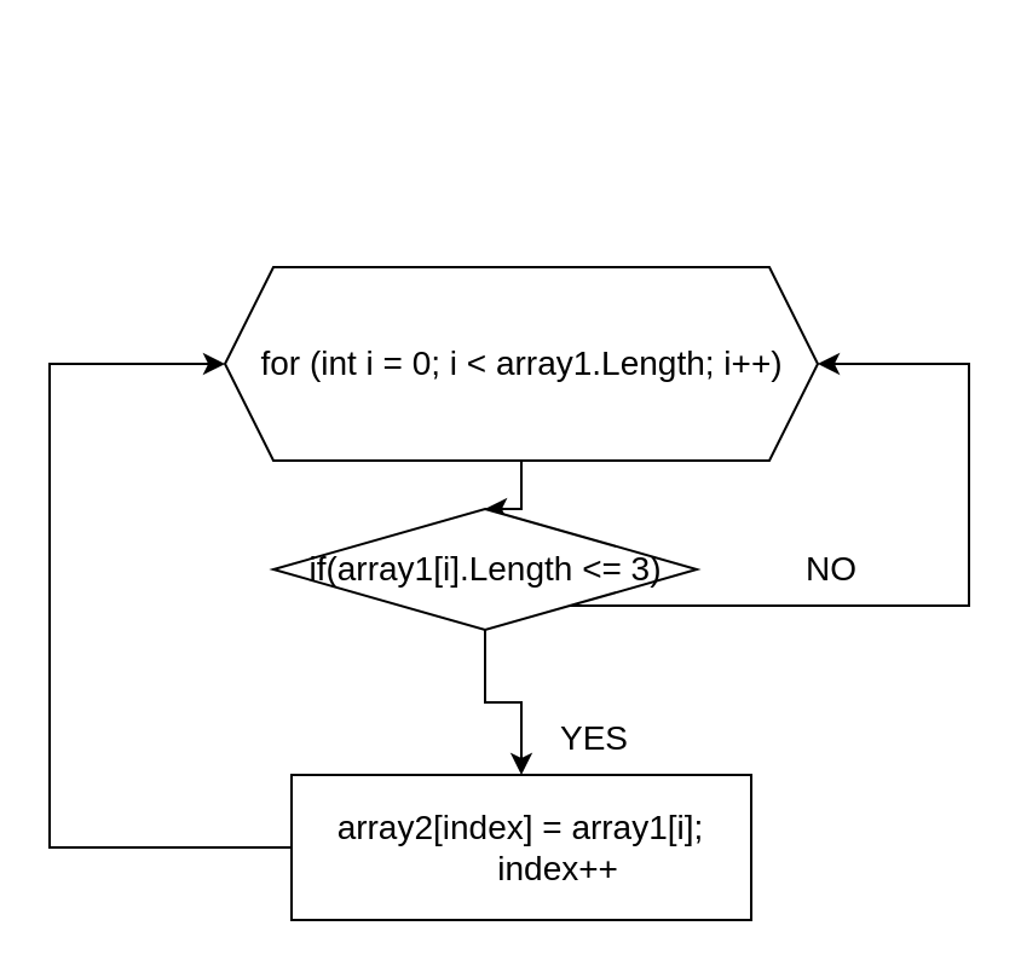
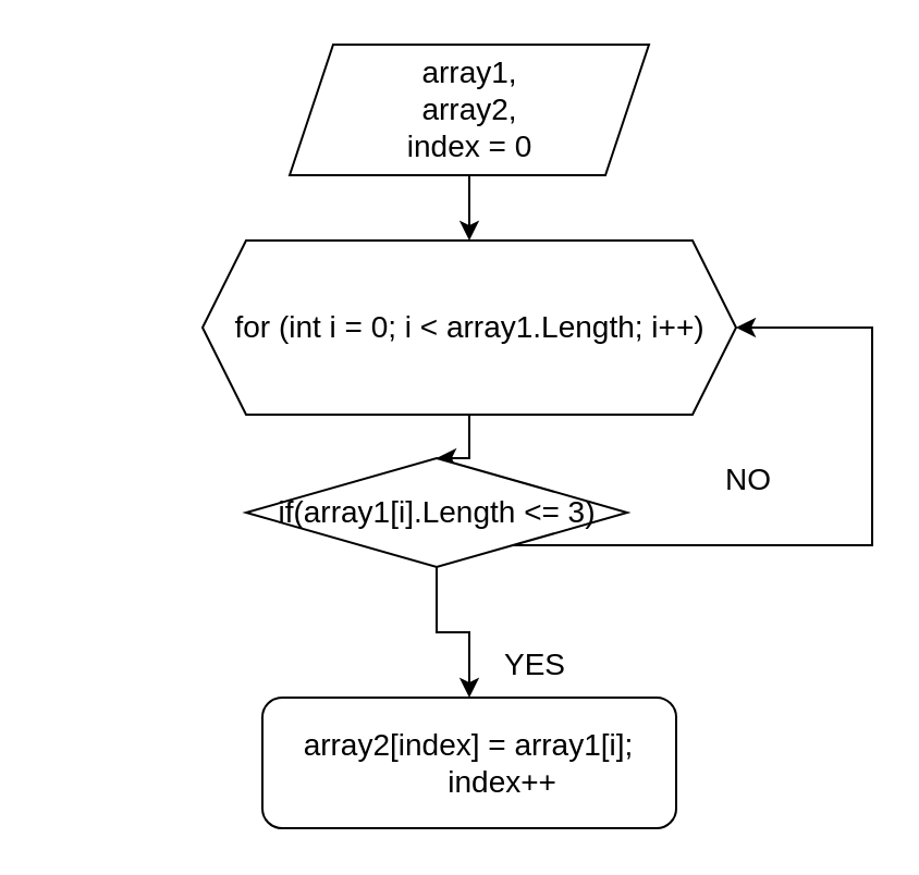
  <mxCell id="0" />
  <mxCell id="1" parent="0" />
+ <mxCell id="2" value="" style="edgeStyle=orthogonalEdgeStyle;rounded=0;orthogonalLoop=1;jettySize=auto;html=1;" edge="1" parent="1" source="3" target="5"><mxGeometry relative="1" as="geometry" /></mxCell>
+ <mxCell id="3" value="&lt;font style=&quot;font-size: 14px;&quot;&gt;array1,&lt;br&gt;array2,&lt;br&gt;index = 0&lt;/font&gt;" style="shape=parallelogram;perimeter=parallelogramPerimeter;whiteSpace=wrap;html=1;fixedSize=1;" vertex="1" parent="1"><mxGeometry x="132.5" y="20" width="165" height="60" as="geometry" /></mxCell>
  <mxCell id="4" value="" style="edgeStyle=orthogonalEdgeStyle;rounded=0;orthogonalLoop=1;jettySize=auto;html=1;" edge="1" parent="1" source="5" target="7"><mxGeometry relative="1" as="geometry" /></mxCell>
  <mxCell id="5" value="&lt;font style=&quot;font-size: 14px;&quot;&gt;for (int i = 0; i &amp;lt; array1.Length; i++)&lt;/font&gt;" style="shape=hexagon;perimeter=hexagonPerimeter2;whiteSpace=wrap;html=1;fixedSize=1;" vertex="1" parent="1"><mxGeometry x="92.5" y="110" width="245" height="80" as="geometry" /></mxCell>
  <mxCell id="6" value="" style="edgeStyle=orthogonalEdgeStyle;rounded=0;orthogonalLoop=1;jettySize=auto;html=1;" edge="1" parent="1" source="7" target="10"><mxGeometry relative="1" as="geometry" /></mxCell>
  <mxCell id="7" value="&lt;font style=&quot;font-size: 14px;&quot;&gt;if(array1[i].Length &amp;lt;= 3)&lt;/font&gt;" style="rhombus;whiteSpace=wrap;html=1;" vertex="1" parent="1"><mxGeometry x="112.5" y="210" width="175" height="50" as="geometry" /></mxCell>
- <mxCell id="8" style="edgeStyle=orthogonalEdgeStyle;rounded=0;orthogonalLoop=1;jettySize=auto;html=1;entryX=0;entryY=0.5;entryDx=0;entryDy=0;" edge="1" parent="1" source="10" target="5"><mxGeometry relative="1" as="geometry"><mxPoint x="90" y="150" as="targetPoint" /><Array as="points"><mxPoint x="20" y="350" /><mxPoint x="20" y="150" /></Array></mxGeometry></mxCell>
  <mxCell id="9" style="edgeStyle=orthogonalEdgeStyle;rounded=0;orthogonalLoop=1;jettySize=auto;html=1;entryX=1;entryY=0.5;entryDx=0;entryDy=0;" edge="1" parent="1" source="7" target="5"><mxGeometry relative="1" as="geometry"><mxPoint x="320" y="250" as="sourcePoint" /><mxPoint x="340" y="140" as="targetPoint" /><Array as="points"><mxPoint x="400" y="250" /><mxPoint x="400" y="150" /></Array></mxGeometry></mxCell>
- <mxCell id="10" value="&lt;div&gt;&lt;font style=&quot;font-size: 14px;&quot;&gt;array2[index] = array1[i];&lt;/font&gt;&lt;/div&gt;&lt;div&gt;&lt;font style=&quot;font-size: 14px;&quot;&gt;&amp;nbsp; &amp;nbsp; &amp;nbsp; &amp;nbsp; index++&lt;/font&gt;&lt;/div&gt;" style="whiteSpace=wrap;html=1;" vertex="1" parent="1"><mxGeometry x="120" y="320" width="190" height="60" as="geometry" /></mxCell>
- <mxCell id="11" value="NO" style="text;html=1;resizable=0;autosize=1;align=center;verticalAlign=middle;points=[];fillColor=none;strokeColor=none;rounded=0;fontSize=14;" vertex="1" parent="1"><mxGeometry x="322.5" y="220" width="40" height="30" as="geometry" /></mxCell>
+ <mxCell id="10" value="&lt;div&gt;&lt;font style=&quot;font-size: 14px;&quot;&gt;array2[index] = array1[i];&lt;/font&gt;&lt;/div&gt;&lt;div&gt;&lt;font style=&quot;font-size: 14px;&quot;&gt;&amp;nbsp; &amp;nbsp; &amp;nbsp; &amp;nbsp; index++&lt;/font&gt;&lt;/div&gt;" style="whiteSpace=wrap;html=1;rounded=1;" vertex="1" parent="1"><mxGeometry x="120" y="320" width="190" height="60" as="geometry" /></mxCell>
+ <mxCell id="11" value="NO" style="text;html=1;resizable=0;autosize=1;align=center;verticalAlign=middle;points=[];fillColor=none;strokeColor=none;rounded=0;fontSize=14;" vertex="1" parent="1"><mxGeometry x="322.5" y="205" width="40" height="30" as="geometry" /></mxCell>
  <mxCell id="12" value="YES" style="text;html=1;resizable=0;autosize=1;align=center;verticalAlign=middle;points=[];fillColor=none;strokeColor=none;rounded=0;fontSize=14;" vertex="1" parent="1"><mxGeometry x="220" y="290" width="50" height="30" as="geometry" /></mxCell>
